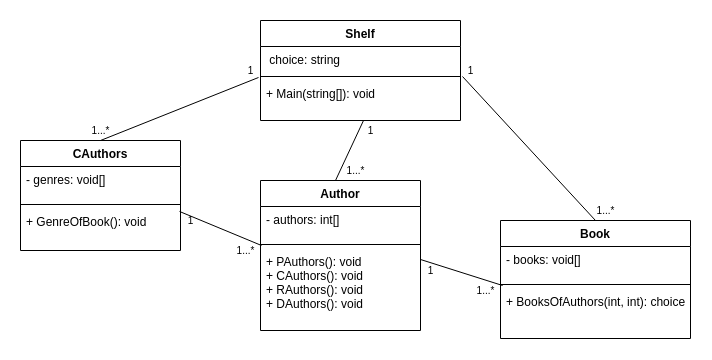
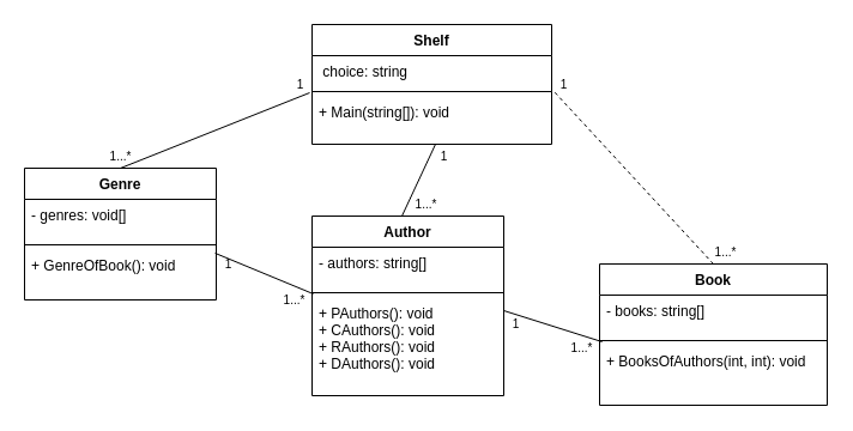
  <mxCell id="0" />
  <mxCell id="1" parent="0" />
  <mxCell id="2" value="Shelf" style="swimlane;fontStyle=1;align=center;verticalAlign=top;childLayout=stackLayout;horizontal=1;startSize=26;horizontalStack=0;resizeParent=1;resizeParentMax=0;resizeLast=0;collapsible=1;marginBottom=0;" vertex="1" parent="1"><mxGeometry x="260" y="20" width="200" height="100" as="geometry" /></mxCell>
  <mxCell id="3" value=" choice: string" style="text;strokeColor=none;fillColor=none;align=left;verticalAlign=top;spacingLeft=4;spacingRight=4;overflow=hidden;rotatable=0;points=[[0,0.5],[1,0.5]];portConstraint=eastwest;" vertex="1" parent="2"><mxGeometry y="26" width="200" height="26" as="geometry" /></mxCell>
  <mxCell id="4" value="" style="line;strokeWidth=1;fillColor=none;align=left;verticalAlign=middle;spacingTop=-1;spacingLeft=3;spacingRight=3;rotatable=0;labelPosition=right;points=[];portConstraint=eastwest;" vertex="1" parent="2"><mxGeometry y="52" width="200" height="8" as="geometry" /></mxCell>
  <mxCell id="5" value="+ Main(string[]): void" style="text;strokeColor=none;fillColor=none;align=left;verticalAlign=top;spacingLeft=4;spacingRight=4;overflow=hidden;rotatable=0;points=[[0,0.5],[1,0.5]];portConstraint=eastwest;spacingTop=0;fontSize=12;" vertex="1" parent="2"><mxGeometry y="60" width="200" height="40" as="geometry" /></mxCell>
- <mxCell id="6" value="CAuthors" style="swimlane;fontStyle=1;align=center;verticalAlign=top;childLayout=stackLayout;horizontal=1;startSize=26;horizontalStack=0;resizeParent=1;resizeParentMax=0;resizeLast=0;collapsible=1;marginBottom=0;" vertex="1" parent="1"><mxGeometry x="20" y="140" width="160" height="110" as="geometry" /></mxCell>
+ <mxCell id="6" value="Genre" style="swimlane;fontStyle=1;align=center;verticalAlign=top;childLayout=stackLayout;horizontal=1;startSize=26;horizontalStack=0;resizeParent=1;resizeParentMax=0;resizeLast=0;collapsible=1;marginBottom=0;" vertex="1" parent="1"><mxGeometry x="20" y="140" width="160" height="110" as="geometry" /></mxCell>
  <mxCell id="7" value="- genres: void[]" style="text;strokeColor=none;fillColor=none;align=left;verticalAlign=top;spacingLeft=4;spacingRight=4;overflow=hidden;rotatable=0;points=[[0,0.5],[1,0.5]];portConstraint=eastwest;" vertex="1" parent="6"><mxGeometry y="26" width="160" height="34" as="geometry" /></mxCell>
  <mxCell id="8" value="" style="line;strokeWidth=1;fillColor=none;align=left;verticalAlign=middle;spacingTop=-1;spacingLeft=3;spacingRight=3;rotatable=0;labelPosition=right;points=[];portConstraint=eastwest;" vertex="1" parent="6"><mxGeometry y="60" width="160" height="8" as="geometry" /></mxCell>
  <mxCell id="9" value="+ GenreOfBook(): void" style="text;strokeColor=none;fillColor=none;align=left;verticalAlign=top;spacingLeft=4;spacingRight=4;overflow=hidden;rotatable=0;points=[[0,0.5],[1,0.5]];portConstraint=eastwest;spacingTop=0;fontSize=12;" vertex="1" parent="6"><mxGeometry y="68" width="160" height="42" as="geometry" /></mxCell>
  <mxCell id="10" value="Author" style="swimlane;fontStyle=1;align=center;verticalAlign=top;childLayout=stackLayout;horizontal=1;startSize=26;horizontalStack=0;resizeParent=1;resizeParentMax=0;resizeLast=0;collapsible=1;marginBottom=0;" vertex="1" parent="1"><mxGeometry x="260" y="180" width="160" height="150" as="geometry" /></mxCell>
- <mxCell id="11" value="- authors: int[]" style="text;strokeColor=none;fillColor=none;align=left;verticalAlign=top;spacingLeft=4;spacingRight=4;overflow=hidden;rotatable=0;points=[[0,0.5],[1,0.5]];portConstraint=eastwest;" vertex="1" parent="10"><mxGeometry y="26" width="160" height="34" as="geometry" /></mxCell>
+ <mxCell id="11" value="- authors: string[]" style="text;strokeColor=none;fillColor=none;align=left;verticalAlign=top;spacingLeft=4;spacingRight=4;overflow=hidden;rotatable=0;points=[[0,0.5],[1,0.5]];portConstraint=eastwest;" vertex="1" parent="10"><mxGeometry y="26" width="160" height="34" as="geometry" /></mxCell>
  <mxCell id="12" value="" style="line;strokeWidth=1;fillColor=none;align=left;verticalAlign=middle;spacingTop=-1;spacingLeft=3;spacingRight=3;rotatable=0;labelPosition=right;points=[];portConstraint=eastwest;" vertex="1" parent="10"><mxGeometry y="60" width="160" height="8" as="geometry" /></mxCell>
  <mxCell id="13" value="+ PAuthors(): void&#10;+ CAuthors(): void&#10;+ RAuthors(): void&#10;+ DAuthors(): void" style="text;strokeColor=none;fillColor=none;align=left;verticalAlign=top;spacingLeft=4;spacingRight=4;overflow=hidden;rotatable=0;points=[[0,0.5],[1,0.5]];portConstraint=eastwest;spacingTop=0;fontSize=12;" vertex="1" parent="10"><mxGeometry y="68" width="160" height="82" as="geometry" /></mxCell>
  <mxCell id="14" value="Book" style="swimlane;fontStyle=1;align=center;verticalAlign=top;childLayout=stackLayout;horizontal=1;startSize=26;horizontalStack=0;resizeParent=1;resizeParentMax=0;resizeLast=0;collapsible=1;marginBottom=0;" vertex="1" parent="1"><mxGeometry x="500" y="220" width="190" height="118" as="geometry" /></mxCell>
- <mxCell id="15" value="- books: void[]" style="text;strokeColor=none;fillColor=none;align=left;verticalAlign=top;spacingLeft=4;spacingRight=4;overflow=hidden;rotatable=0;points=[[0,0.5],[1,0.5]];portConstraint=eastwest;" vertex="1" parent="14"><mxGeometry y="26" width="190" height="34" as="geometry" /></mxCell>
+ <mxCell id="15" value="- books: string[]" style="text;strokeColor=none;fillColor=none;align=left;verticalAlign=top;spacingLeft=4;spacingRight=4;overflow=hidden;rotatable=0;points=[[0,0.5],[1,0.5]];portConstraint=eastwest;" vertex="1" parent="14"><mxGeometry y="26" width="190" height="34" as="geometry" /></mxCell>
  <mxCell id="16" value="" style="line;strokeWidth=1;fillColor=none;align=left;verticalAlign=middle;spacingTop=-1;spacingLeft=3;spacingRight=3;rotatable=0;labelPosition=right;points=[];portConstraint=eastwest;" vertex="1" parent="14"><mxGeometry y="60" width="190" height="8" as="geometry" /></mxCell>
- <mxCell id="17" value="+ BooksOfAuthors(int, int): choice" style="text;strokeColor=none;fillColor=none;align=left;verticalAlign=top;spacingLeft=4;spacingRight=4;overflow=hidden;rotatable=0;points=[[0,0.5],[1,0.5]];portConstraint=eastwest;spacingTop=0;fontSize=12;" vertex="1" parent="14"><mxGeometry y="68" width="190" height="50" as="geometry" /></mxCell>
+ <mxCell id="17" value="+ BooksOfAuthors(int, int): void" style="text;strokeColor=none;fillColor=none;align=left;verticalAlign=top;spacingLeft=4;spacingRight=4;overflow=hidden;rotatable=0;points=[[0,0.5],[1,0.5]];portConstraint=eastwest;spacingTop=0;fontSize=12;" vertex="1" parent="14"><mxGeometry y="68" width="190" height="50" as="geometry" /></mxCell>
  <mxCell id="18" value="" style="endArrow=none;html=1;" edge="1" parent="1"><mxGeometry width="50" height="50" relative="1" as="geometry"><mxPoint x="335" y="180" as="sourcePoint" /><mxPoint x="363" y="120" as="targetPoint" /></mxGeometry></mxCell>
- <mxCell id="19" value="" style="endArrow=none;html=1;exitX=0.5;exitY=0;exitDx=0;exitDy=0;entryX=1.01;entryY=-0.1;entryDx=0;entryDy=0;entryPerimeter=0;" edge="1" parent="1" source="14" target="5"><mxGeometry width="50" height="50" relative="1" as="geometry"><mxPoint x="520" y="180" as="sourcePoint" /><mxPoint x="570" y="130" as="targetPoint" /></mxGeometry></mxCell>
+ <mxCell id="19" value="" style="endArrow=none;html=1;exitX=0.5;exitY=0;exitDx=0;exitDy=0;entryX=1.01;entryY=-0.1;entryDx=0;entryDy=0;entryPerimeter=0;dashed=1;" edge="1" parent="1" source="14" target="5"><mxGeometry width="50" height="50" relative="1" as="geometry"><mxPoint x="520" y="180" as="sourcePoint" /><mxPoint x="570" y="130" as="targetPoint" /></mxGeometry></mxCell>
  <mxCell id="20" value="" style="endArrow=none;html=1;exitX=1;exitY=0.134;exitDx=0;exitDy=0;exitPerimeter=0;entryX=0.011;entryY=-0.06;entryDx=0;entryDy=0;entryPerimeter=0;" edge="1" parent="1" source="13" target="17"><mxGeometry width="50" height="50" relative="1" as="geometry"><mxPoint x="450" y="290" as="sourcePoint" /><mxPoint x="500" y="240" as="targetPoint" /></mxGeometry></mxCell>
  <mxCell id="21" value="" style="endArrow=none;html=1;entryX=0.006;entryY=-0.037;entryDx=0;entryDy=0;entryPerimeter=0;exitX=0.994;exitY=0.071;exitDx=0;exitDy=0;exitPerimeter=0;" edge="1" parent="1" source="9" target="13"><mxGeometry width="50" height="50" relative="1" as="geometry"><mxPoint x="180" y="200" as="sourcePoint" /><mxPoint x="260" y="190" as="targetPoint" /></mxGeometry></mxCell>
  <mxCell id="22" value="" style="endArrow=none;html=1;entryX=-0.01;entryY=1.192;entryDx=0;entryDy=0;entryPerimeter=0;" edge="1" parent="1" target="3"><mxGeometry width="50" height="50" relative="1" as="geometry"><mxPoint x="100" y="140" as="sourcePoint" /><mxPoint x="150" y="90" as="targetPoint" /></mxGeometry></mxCell>
  <mxCell id="23" value="&lt;font size=&quot;1&quot;&gt;1&lt;br&gt;&lt;/font&gt;" style="text;html=1;align=center;verticalAlign=middle;resizable=0;points=[];autosize=1;" vertex="1" parent="1"><mxGeometry x="460" y="60" width="20" height="20" as="geometry" /></mxCell>
  <mxCell id="24" value="&lt;font size=&quot;1&quot;&gt;1...*&lt;br&gt;&lt;/font&gt;" style="text;html=1;align=center;verticalAlign=middle;resizable=0;points=[];autosize=1;" vertex="1" parent="1"><mxGeometry x="470" y="280" width="30" height="20" as="geometry" /></mxCell>
  <mxCell id="25" value="&lt;font size=&quot;1&quot;&gt;1&lt;br&gt;&lt;/font&gt;" style="text;html=1;align=center;verticalAlign=middle;resizable=0;points=[];autosize=1;" vertex="1" parent="1"><mxGeometry x="420" y="260" width="20" height="20" as="geometry" /></mxCell>
  <mxCell id="26" value="&lt;font size=&quot;1&quot;&gt;1&lt;br&gt;&lt;/font&gt;" style="text;html=1;align=center;verticalAlign=middle;resizable=0;points=[];autosize=1;" vertex="1" parent="1"><mxGeometry x="180" y="210" width="20" height="20" as="geometry" /></mxCell>
  <mxCell id="27" value="&lt;font size=&quot;1&quot;&gt;1...*&lt;br&gt;&lt;/font&gt;" style="text;html=1;align=center;verticalAlign=middle;resizable=0;points=[];autosize=1;" vertex="1" parent="1"><mxGeometry x="230" y="240" width="30" height="20" as="geometry" /></mxCell>
  <mxCell id="28" value="&lt;font size=&quot;1&quot;&gt;1&lt;br&gt;&lt;/font&gt;" style="text;html=1;align=center;verticalAlign=middle;resizable=0;points=[];autosize=1;" vertex="1" parent="1"><mxGeometry x="240" y="60" width="20" height="20" as="geometry" /></mxCell>
  <mxCell id="29" value="&lt;font size=&quot;1&quot;&gt;1&lt;br&gt;&lt;/font&gt;" style="text;html=1;align=center;verticalAlign=middle;resizable=0;points=[];autosize=1;" vertex="1" parent="1"><mxGeometry x="360" y="120" width="20" height="20" as="geometry" /></mxCell>
  <mxCell id="30" value="&lt;font size=&quot;1&quot;&gt;1...*&lt;br&gt;&lt;/font&gt;" style="text;html=1;align=center;verticalAlign=middle;resizable=0;points=[];autosize=1;" vertex="1" parent="1"><mxGeometry x="85" y="120" width="30" height="20" as="geometry" /></mxCell>
  <mxCell id="31" value="&lt;font size=&quot;1&quot;&gt;1...*&lt;br&gt;&lt;/font&gt;" style="text;html=1;align=center;verticalAlign=middle;resizable=0;points=[];autosize=1;" vertex="1" parent="1"><mxGeometry x="340" y="160" width="30" height="20" as="geometry" /></mxCell>
  <mxCell id="32" value="&lt;font size=&quot;1&quot;&gt;1...*&lt;br&gt;&lt;/font&gt;" style="text;html=1;align=center;verticalAlign=middle;resizable=0;points=[];autosize=1;" vertex="1" parent="1"><mxGeometry x="590" y="200" width="30" height="20" as="geometry" /></mxCell>
